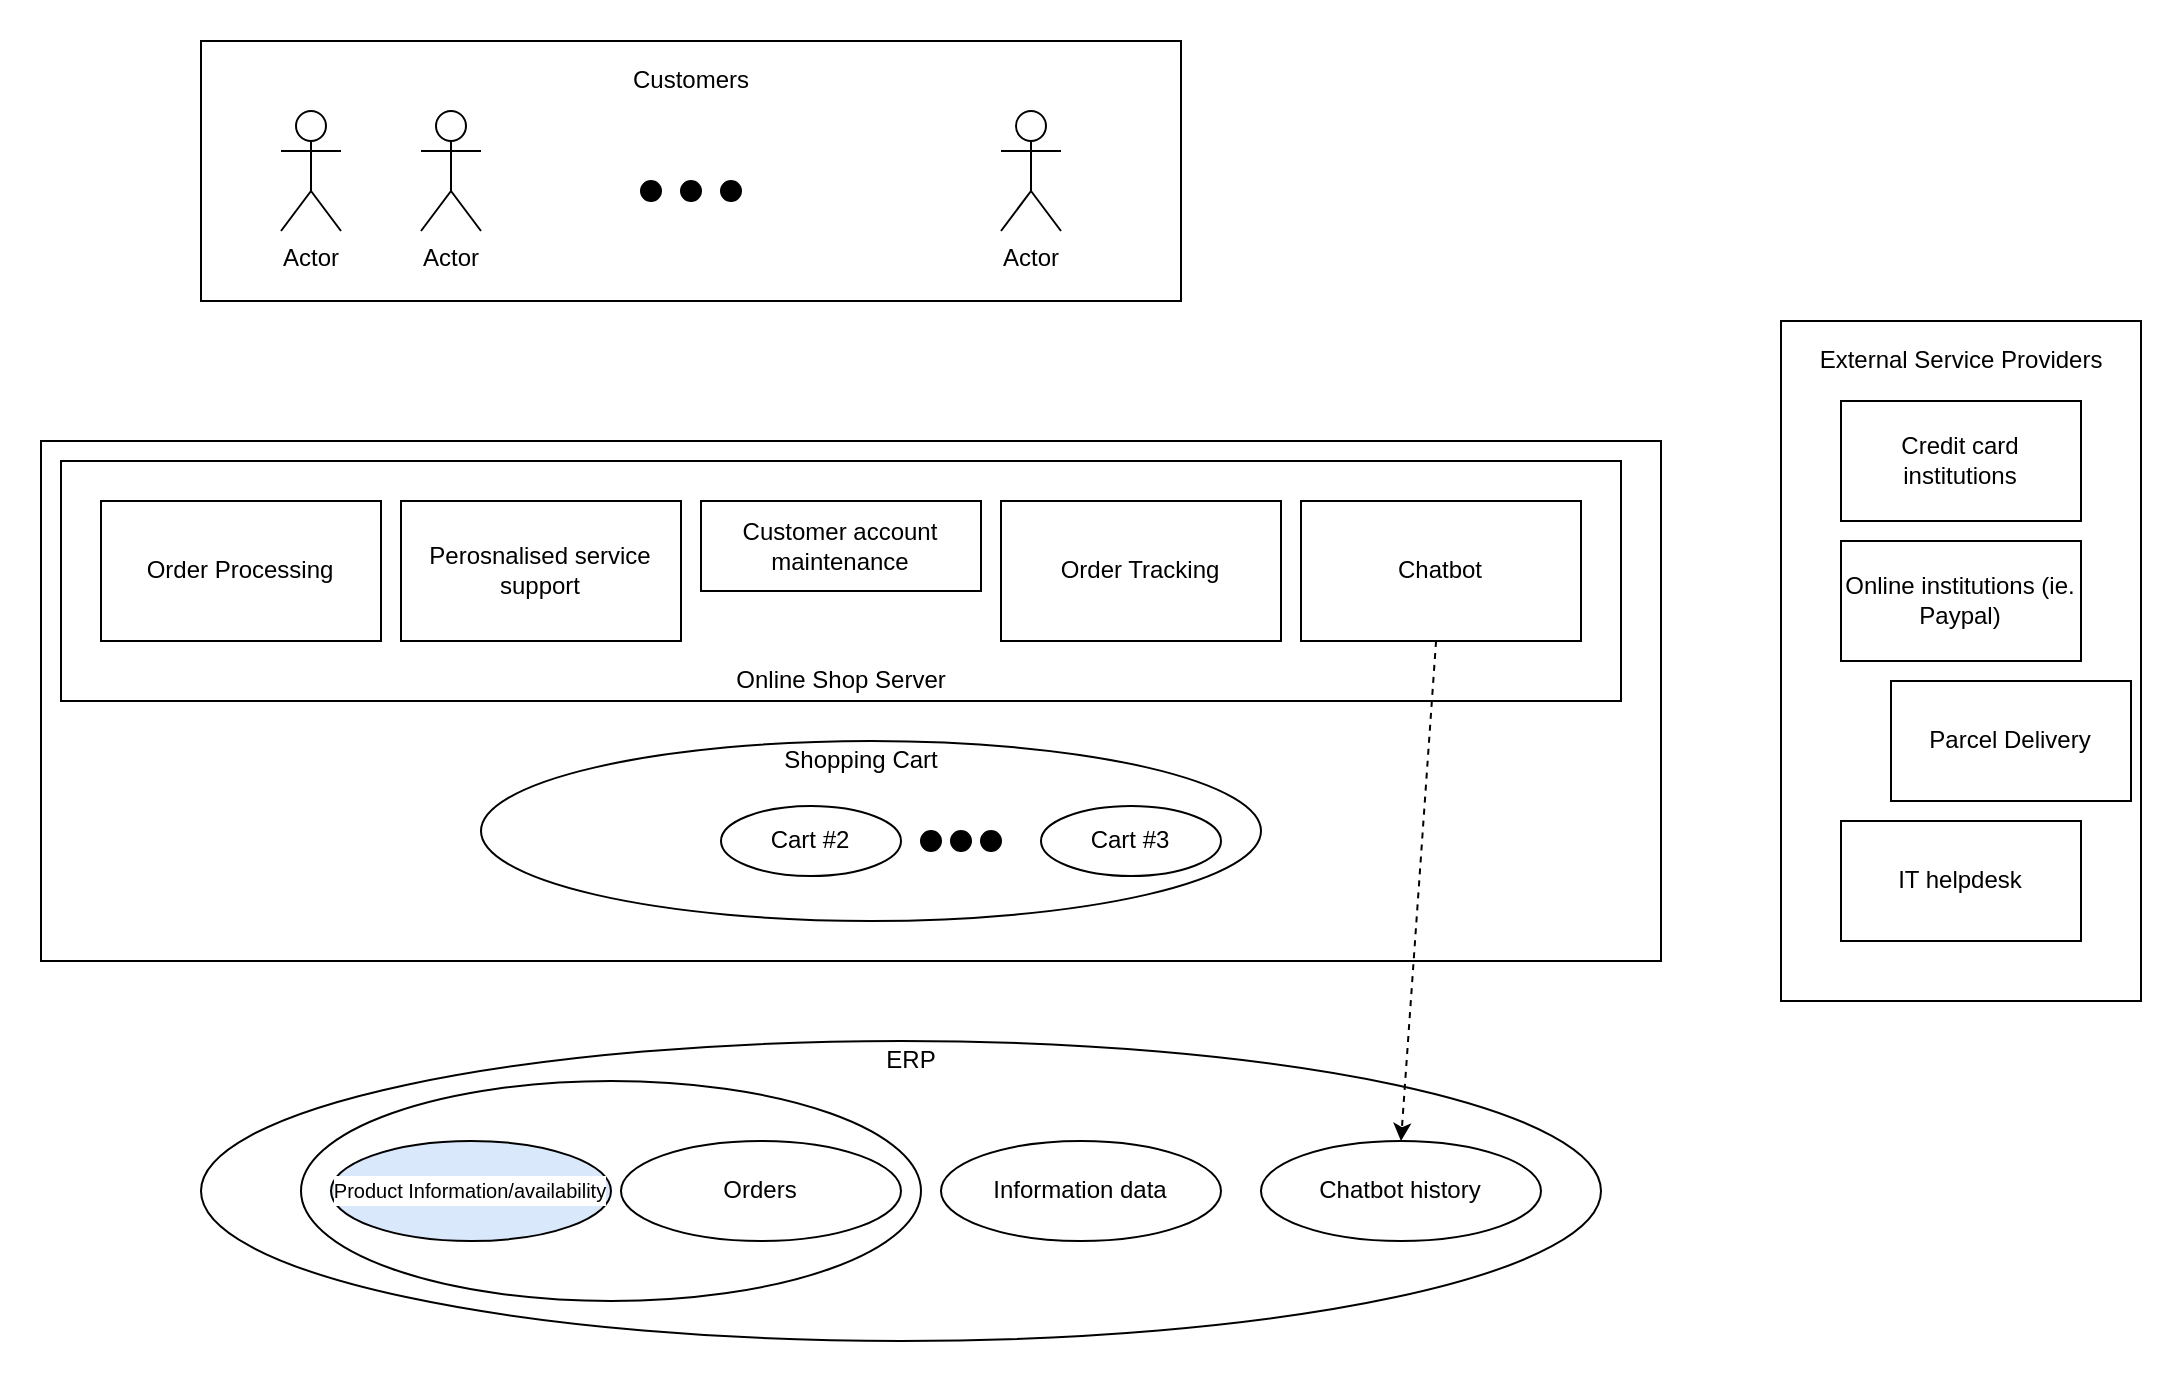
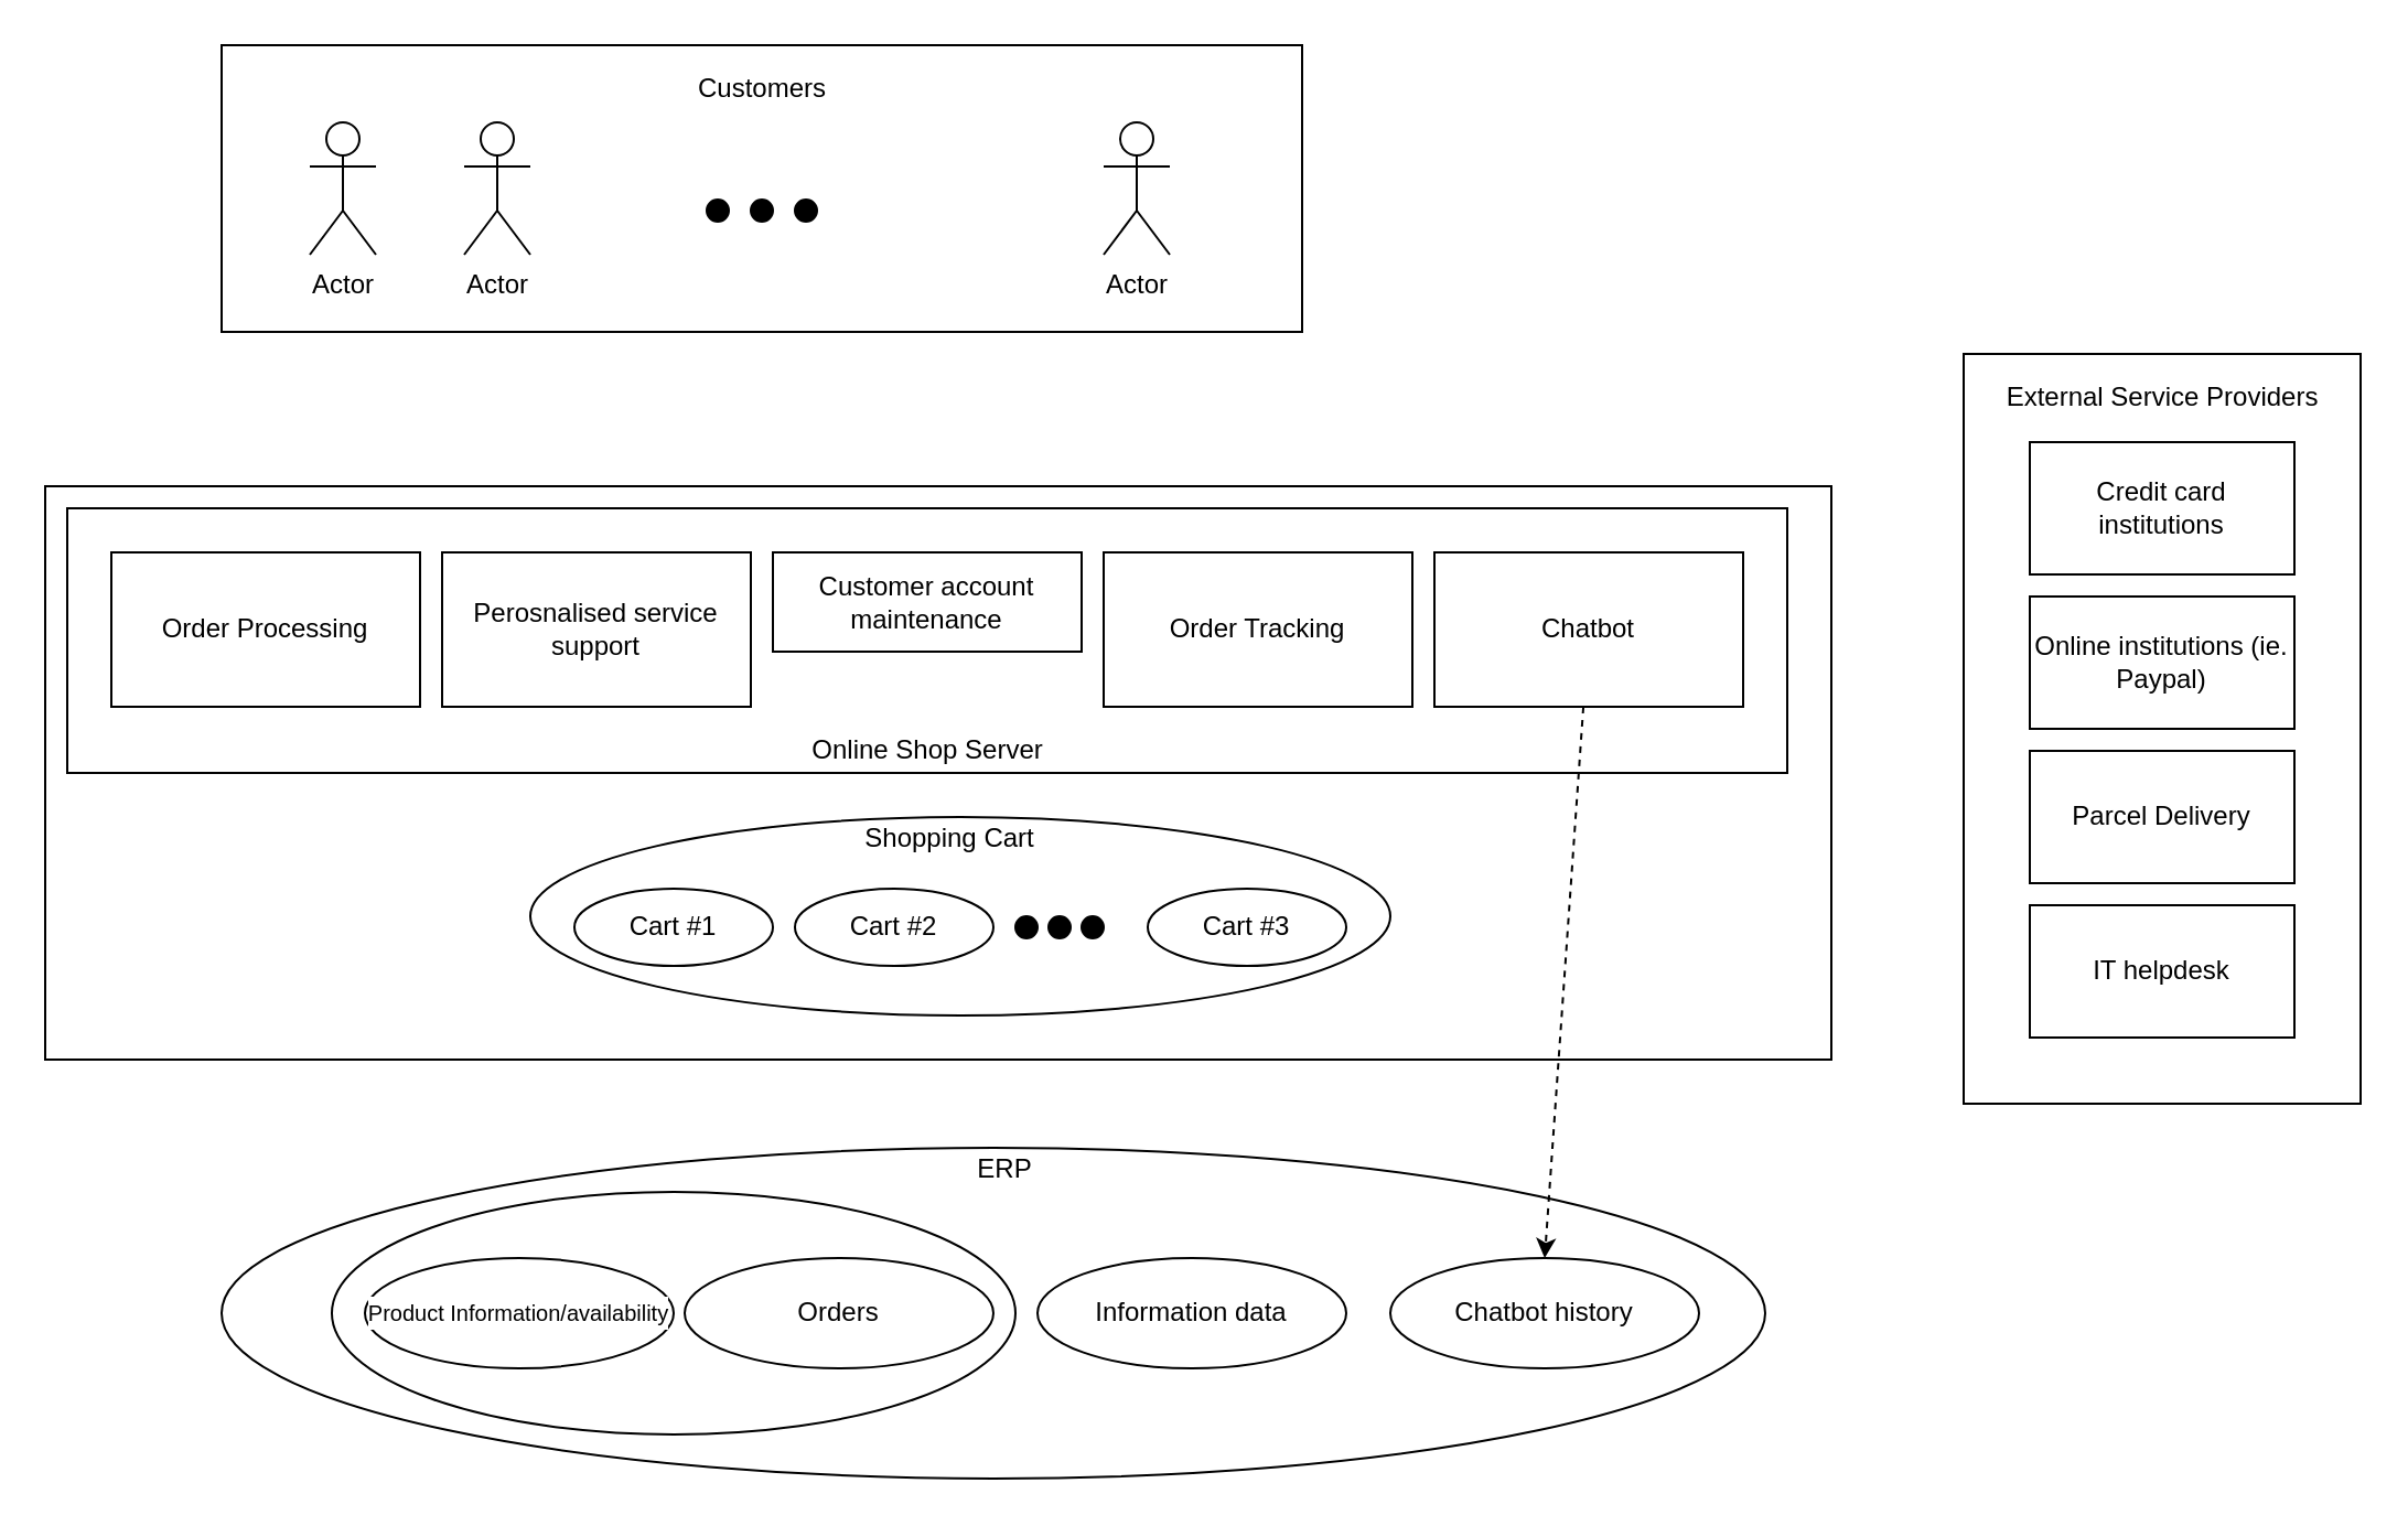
  <mxCell id="0" />
  <mxCell id="1" parent="0" />
  <mxCell id="2" value="" style="rounded=0;whiteSpace=wrap;html=1;" vertex="1" parent="1"><mxGeometry x="100" y="20" width="490" height="130" as="geometry" /></mxCell>
  <mxCell id="3" value="" style="rounded=0;whiteSpace=wrap;html=1;" vertex="1" parent="1"><mxGeometry x="890" y="160" width="180" height="340" as="geometry" /></mxCell>
  <mxCell id="4" value="Actor" style="shape=umlActor;verticalLabelPosition=bottom;verticalAlign=top;html=1;" vertex="1" parent="1"><mxGeometry x="500" y="55" width="30" height="60" as="geometry" /></mxCell>
  <mxCell id="5" value="Actor" style="shape=umlActor;verticalLabelPosition=bottom;verticalAlign=top;html=1;" vertex="1" parent="1"><mxGeometry x="140" y="55" width="30" height="60" as="geometry" /></mxCell>
  <mxCell id="6" value="Actor" style="shape=umlActor;verticalLabelPosition=bottom;verticalAlign=top;html=1;" vertex="1" parent="1"><mxGeometry x="210" y="55" width="30" height="60" as="geometry" /></mxCell>
  <mxCell id="7" value="Customers" style="text;html=1;resizable=0;autosize=1;align=center;verticalAlign=middle;points=[];fillColor=none;strokeColor=none;rounded=0;" vertex="1" parent="1"><mxGeometry x="305" y="25" width="80" height="30" as="geometry" /></mxCell>
  <mxCell id="8" value="" style="ellipse;whiteSpace=wrap;html=1;aspect=fixed;labelBackgroundColor=#000000;fillStyle=solid;fillColor=#000000;" vertex="1" parent="1"><mxGeometry x="320" y="90" width="10" height="10" as="geometry" /></mxCell>
  <mxCell id="9" value="" style="ellipse;whiteSpace=wrap;html=1;aspect=fixed;labelBackgroundColor=#000000;fillStyle=solid;fillColor=#000000;" vertex="1" parent="1"><mxGeometry x="340" y="90" width="10" height="10" as="geometry" /></mxCell>
  <mxCell id="10" value="" style="ellipse;whiteSpace=wrap;html=1;aspect=fixed;labelBackgroundColor=#000000;fillStyle=solid;fillColor=#000000;" vertex="1" parent="1"><mxGeometry x="360" y="90" width="10" height="10" as="geometry" /></mxCell>
  <mxCell id="11" value="Credit card institutions" style="rounded=0;whiteSpace=wrap;html=1;labelBackgroundColor=#FFFFFF;fillStyle=solid;" vertex="1" parent="1"><mxGeometry x="920" y="200" width="120" height="60" as="geometry" /></mxCell>
  <mxCell id="12" value="Online institutions (ie. Paypal)" style="rounded=0;whiteSpace=wrap;html=1;labelBackgroundColor=#FFFFFF;fillStyle=solid;" vertex="1" parent="1"><mxGeometry x="920" y="270" width="120" height="60" as="geometry" /></mxCell>
- <mxCell id="13" value="Parcel Delivery" style="rounded=0;whiteSpace=wrap;html=1;labelBackgroundColor=#FFFFFF;fillStyle=solid;" vertex="1" parent="1"><mxGeometry x="945" y="340" width="120" height="60" as="geometry" /></mxCell>
+ <mxCell id="13" value="Parcel Delivery" style="rounded=0;whiteSpace=wrap;html=1;labelBackgroundColor=#FFFFFF;fillStyle=solid;" vertex="1" parent="1"><mxGeometry x="920" y="340" width="120" height="60" as="geometry" /></mxCell>
  <mxCell id="14" value="" style="rounded=0;whiteSpace=wrap;html=1;" vertex="1" parent="1"><mxGeometry x="20" y="220" width="810" height="260" as="geometry" /></mxCell>
  <mxCell id="15" value="External Service Providers" style="text;html=1;resizable=0;autosize=1;align=center;verticalAlign=middle;points=[];fillColor=none;strokeColor=none;rounded=0;labelBackgroundColor=#FFFFFF;fillStyle=solid;strokeWidth=1;" vertex="1" parent="1"><mxGeometry x="900" y="165" width="160" height="30" as="geometry" /></mxCell>
  <mxCell id="16" value="IT helpdesk" style="rounded=0;whiteSpace=wrap;html=1;labelBackgroundColor=#FFFFFF;fillStyle=solid;" vertex="1" parent="1"><mxGeometry x="920" y="410" width="120" height="60" as="geometry" /></mxCell>
  <mxCell id="17" value="" style="ellipse;whiteSpace=wrap;html=1;labelBackgroundColor=#FFFFFF;fillStyle=solid;strokeWidth=1;" vertex="1" parent="1"><mxGeometry x="100" y="520" width="700" height="150" as="geometry" /></mxCell>
  <mxCell id="18" value="ERP" style="text;html=1;resizable=0;autosize=1;align=center;verticalAlign=middle;points=[];fillColor=none;strokeColor=none;rounded=0;labelBackgroundColor=#FFFFFF;fillStyle=solid;strokeWidth=1;" vertex="1" parent="1"><mxGeometry x="430" y="515" width="50" height="30" as="geometry" /></mxCell>
  <mxCell id="19" value="Information data" style="ellipse;whiteSpace=wrap;html=1;labelBackgroundColor=#FFFFFF;fillStyle=solid;strokeWidth=1;" vertex="1" parent="1"><mxGeometry x="470" y="570" width="140" height="50" as="geometry" /></mxCell>
  <mxCell id="20" value="Chatbot history" style="ellipse;whiteSpace=wrap;html=1;labelBackgroundColor=#FFFFFF;fillStyle=solid;strokeWidth=1;" vertex="1" parent="1"><mxGeometry x="630" y="570" width="140" height="50" as="geometry" /></mxCell>
  <mxCell id="21" value="" style="rounded=0;whiteSpace=wrap;html=1;labelBackgroundColor=#FFFFFF;fillStyle=solid;strokeWidth=1;" vertex="1" parent="1"><mxGeometry x="30" y="230" width="780" height="120" as="geometry" /></mxCell>
  <mxCell id="22" value="Order Processing" style="rounded=0;whiteSpace=wrap;html=1;labelBackgroundColor=#FFFFFF;fillStyle=solid;strokeWidth=1;" vertex="1" parent="1"><mxGeometry x="50" y="250" width="140" height="70" as="geometry" /></mxCell>
  <mxCell id="23" value="Perosnalised service support" style="rounded=0;whiteSpace=wrap;html=1;labelBackgroundColor=#FFFFFF;fillStyle=solid;strokeWidth=1;" vertex="1" parent="1"><mxGeometry x="200" y="250" width="140" height="70" as="geometry" /></mxCell>
  <mxCell id="24" value="Customer account maintenance" style="rounded=0;whiteSpace=wrap;html=1;labelBackgroundColor=#FFFFFF;fillStyle=solid;strokeWidth=1;" vertex="1" parent="1"><mxGeometry x="350" y="250" width="140" height="45" as="geometry" /></mxCell>
  <mxCell id="25" value="Order Tracking" style="rounded=0;whiteSpace=wrap;html=1;labelBackgroundColor=#FFFFFF;fillStyle=solid;strokeWidth=1;" vertex="1" parent="1"><mxGeometry x="500" y="250" width="140" height="70" as="geometry" /></mxCell>
  <mxCell id="26" value="Chatbot" style="rounded=0;whiteSpace=wrap;html=1;labelBackgroundColor=#FFFFFF;fillStyle=solid;strokeWidth=1;" vertex="1" parent="1"><mxGeometry x="650" y="250" width="140" height="70" as="geometry" /></mxCell>
  <mxCell id="27" value="Online Shop Server" style="text;html=1;resizable=0;autosize=1;align=center;verticalAlign=middle;points=[];fillColor=none;strokeColor=none;rounded=0;labelBackgroundColor=#FFFFFF;fillStyle=solid;strokeWidth=1;" vertex="1" parent="1"><mxGeometry x="355" y="325" width="130" height="30" as="geometry" /></mxCell>
  <mxCell id="28" value="" style="ellipse;whiteSpace=wrap;html=1;labelBackgroundColor=#FFFFFF;fillStyle=solid;strokeWidth=1;" vertex="1" parent="1"><mxGeometry x="240" y="370" width="390" height="90" as="geometry" /></mxCell>
+ <mxCell id="29" value="Cart #1" style="ellipse;whiteSpace=wrap;html=1;labelBackgroundColor=#FFFFFF;fillStyle=solid;strokeWidth=1;" vertex="1" parent="1"><mxGeometry x="260" y="402.5" width="90" height="35" as="geometry" /></mxCell>
  <mxCell id="30" value="Cart #2" style="ellipse;whiteSpace=wrap;html=1;labelBackgroundColor=#FFFFFF;fillStyle=solid;strokeWidth=1;" vertex="1" parent="1"><mxGeometry x="360" y="402.5" width="90" height="35" as="geometry" /></mxCell>
  <mxCell id="31" value="" style="ellipse;whiteSpace=wrap;html=1;aspect=fixed;labelBackgroundColor=#000000;fillStyle=solid;fillColor=#000000;" vertex="1" parent="1"><mxGeometry x="460" y="415" width="10" height="10" as="geometry" /></mxCell>
  <mxCell id="32" value="" style="ellipse;whiteSpace=wrap;html=1;aspect=fixed;labelBackgroundColor=#000000;fillStyle=solid;fillColor=#000000;" vertex="1" parent="1"><mxGeometry x="475" y="415" width="10" height="10" as="geometry" /></mxCell>
  <mxCell id="33" value="" style="ellipse;whiteSpace=wrap;html=1;aspect=fixed;labelBackgroundColor=#000000;fillStyle=solid;fillColor=#000000;" vertex="1" parent="1"><mxGeometry x="490" y="415" width="10" height="10" as="geometry" /></mxCell>
  <mxCell id="34" value="Cart #3" style="ellipse;whiteSpace=wrap;html=1;labelBackgroundColor=#FFFFFF;fillStyle=solid;strokeWidth=1;" vertex="1" parent="1"><mxGeometry x="520" y="402.5" width="90" height="35" as="geometry" /></mxCell>
  <mxCell id="35" value="Shopping Cart" style="text;html=1;resizable=0;autosize=1;align=center;verticalAlign=middle;points=[];fillColor=none;strokeColor=none;rounded=0;labelBackgroundColor=#FFFFFF;fillStyle=solid;strokeWidth=1;" vertex="1" parent="1"><mxGeometry x="380" y="365" width="100" height="30" as="geometry" /></mxCell>
  <mxCell id="36" value="" style="ellipse;whiteSpace=wrap;html=1;labelBackgroundColor=#FFFFFF;fillStyle=solid;strokeWidth=1;fontSize=10;" vertex="1" parent="1"><mxGeometry x="150" y="540" width="310" height="110" as="geometry" /></mxCell>
  <mxCell id="37" value="" style="endArrow=classic;html=1;rounded=0;fontSize=10;entryX=0.5;entryY=0;entryDx=0;entryDy=0;dashed=1;" edge="1" parent="1" source="26" target="20"><mxGeometry width="50" height="50" relative="1" as="geometry"><mxPoint x="710" y="445" as="sourcePoint" /><mxPoint x="760" y="395" as="targetPoint" /></mxGeometry></mxCell>
  <mxCell id="38" value="Orders" style="ellipse;whiteSpace=wrap;html=1;labelBackgroundColor=#FFFFFF;fillStyle=solid;strokeWidth=1;" vertex="1" parent="1"><mxGeometry x="310" y="570" width="140" height="50" as="geometry" /></mxCell>
- <mxCell id="39" value="&lt;font style=&quot;font-size: 10px;&quot;&gt;Product Information/availability&lt;/font&gt;" style="ellipse;whiteSpace=wrap;html=1;labelBackgroundColor=#FFFFFF;fillStyle=solid;strokeWidth=1;fillColor=#dae8fc;" vertex="1" parent="1"><mxGeometry x="165" y="570" width="140" height="50" as="geometry" /></mxCell>
+ <mxCell id="39" value="&lt;font style=&quot;font-size: 10px;&quot;&gt;Product Information/availability&lt;/font&gt;" style="ellipse;whiteSpace=wrap;html=1;labelBackgroundColor=#FFFFFF;fillStyle=solid;strokeWidth=1;" vertex="1" parent="1"><mxGeometry x="165" y="570" width="140" height="50" as="geometry" /></mxCell>
